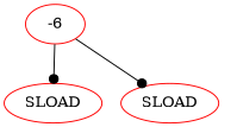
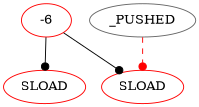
  digraph {
    node [shape=oval color=red]
    edge [style=solid arrowhead=dot]
    n1 [label=SLOAD]
+   n2 [label=_PUSHED color=gray40]
    n3 [label=SLOAD]
    -6 [shape=""]
+   n2 -> n3 [color=red style=dashed]
    -6 -> n1
    -6 -> n3
  }
